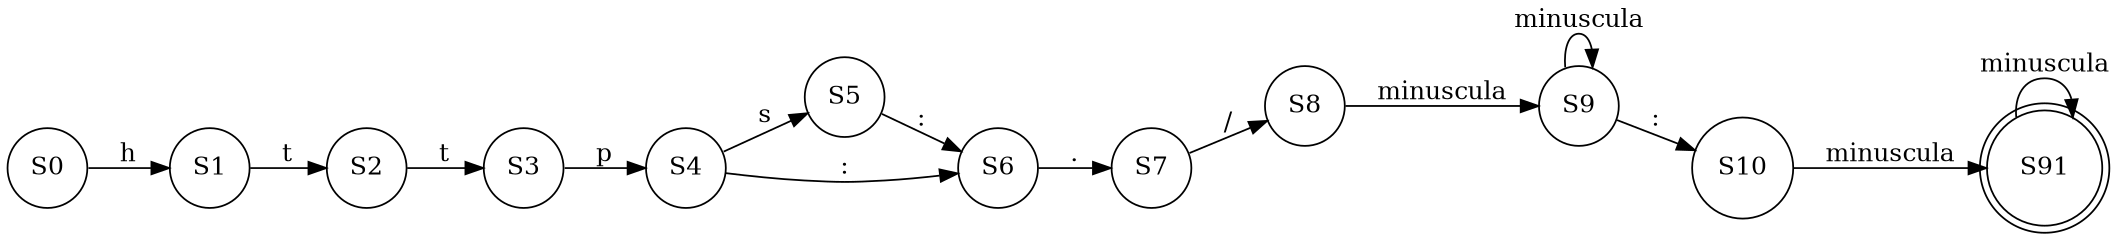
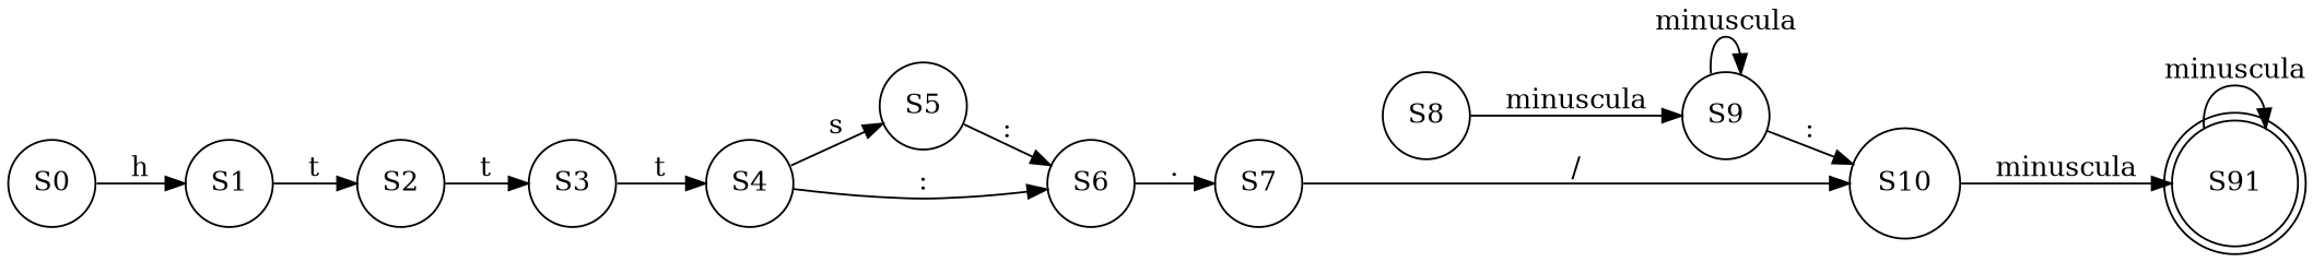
  digraph {
    rankdir=LR
    node [shape=circle]
    n1 [label=S91 shape=doublecircle]
    S0
    S1
    S2
    S3
    S4
    S5
    S6
    S7
    S8
    S9
    S10
    n1 -> n1 [label=minuscula]
    S0 -> S1 [label=h]
    S1 -> S2 [label=t]
    S2 -> S3 [label=t]
-   S3 -> S4 [label=p]
+   S3 -> S4 [label=t]
    S4 -> S5 [label=s]
    S4 -> S6 [label=":"]
    S5 -> S6 [label=":"]
    S6 -> S7 [label="."]
-   S7 -> S8 [label="/"]
+   S7 -> S10 [label="/"]
    S8 -> S9 [label=minuscula]
    S9 -> S9 [label=minuscula]
    S9 -> S10 [label=":"]
    S10 -> n1 [label=minuscula]
  }
